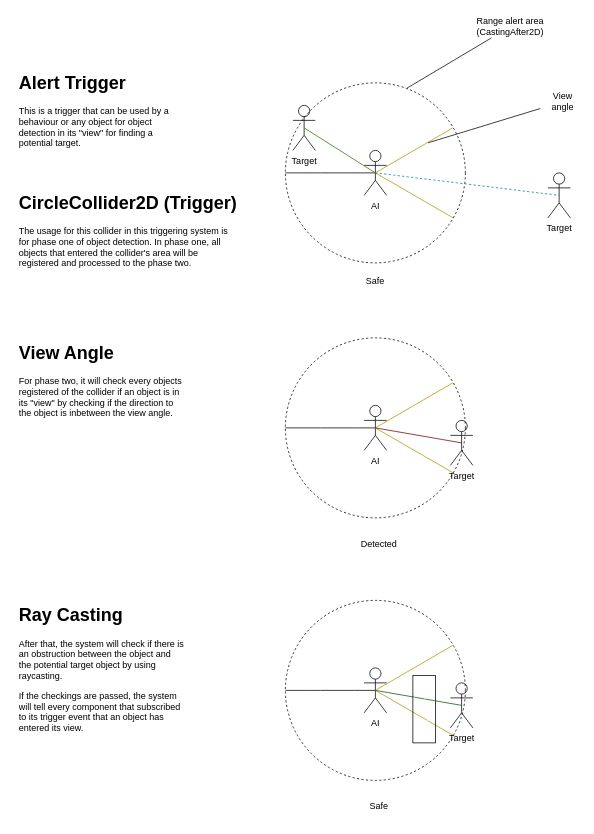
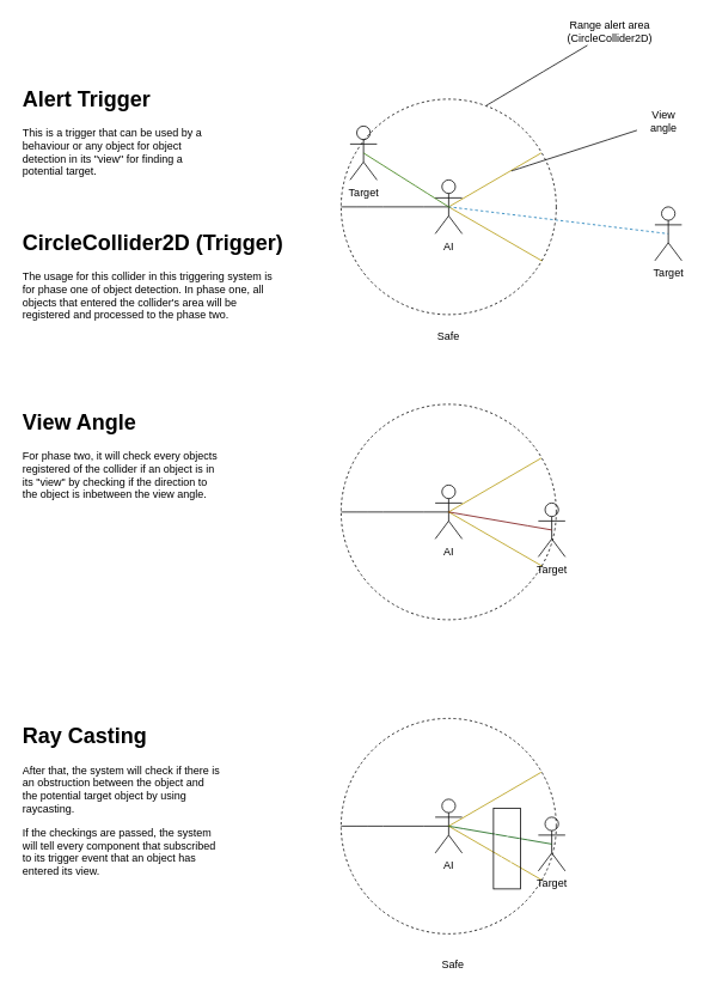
  <mxCell id="0" />
  <mxCell id="1" parent="0" />
  <mxCell id="2" value="" style="ellipse;whiteSpace=wrap;html=1;aspect=fixed;dashed=1;fillColor=none;" parent="1" vertex="1"><mxGeometry x="380" y="110" width="240" height="240" as="geometry" /></mxCell>
  <mxCell id="3" value="AI" style="shape=umlActor;verticalLabelPosition=bottom;verticalAlign=top;html=1;outlineConnect=0;" parent="1" vertex="1"><mxGeometry x="485" y="200" width="30" height="60" as="geometry" /></mxCell>
  <mxCell id="4" value="" style="endArrow=none;html=1;entryX=0.5;entryY=0.5;entryDx=0;entryDy=0;entryPerimeter=0;exitX=0.93;exitY=0.25;exitDx=0;exitDy=0;exitPerimeter=0;fillColor=#e3c800;strokeColor=#B09500;" parent="1" source="2" target="2" edge="1"><mxGeometry width="50" height="50" relative="1" as="geometry"><mxPoint x="510" y="310" as="sourcePoint" /><mxPoint x="560" y="260" as="targetPoint" /></mxGeometry></mxCell>
  <mxCell id="5" value="" style="endArrow=none;html=1;exitX=0.934;exitY=0.751;exitDx=0;exitDy=0;exitPerimeter=0;fillColor=#e3c800;strokeColor=#B09500;" parent="1" source="2" edge="1"><mxGeometry width="50" height="50" relative="1" as="geometry"><mxPoint x="605" y="288" as="sourcePoint" /><mxPoint x="500" y="230" as="targetPoint" /></mxGeometry></mxCell>
  <mxCell id="6" value="" style="endArrow=none;html=1;curved=1;" parent="1" target="7" edge="1"><mxGeometry width="50" height="50" relative="1" as="geometry"><mxPoint x="570" y="190" as="sourcePoint" /><mxPoint x="710" y="150" as="targetPoint" /></mxGeometry></mxCell>
- <mxCell id="7" value="View angle" style="text;html=1;strokeColor=none;fillColor=none;align=center;verticalAlign=middle;whiteSpace=wrap;rounded=0;" parent="1" vertex="1"><mxGeometry x="720" y="120" width="60" height="30" as="geometry" /></mxCell>
+ <mxCell id="7" value="View angle" style="text;html=1;strokeColor=none;fillColor=none;align=center;verticalAlign=middle;whiteSpace=wrap;rounded=0;" parent="1" vertex="1"><mxGeometry x="710" y="120" width="60" height="30" as="geometry" /></mxCell>
  <mxCell id="8" value="" style="endArrow=none;html=1;curved=1;exitX=0;exitY=0.5;exitDx=0;exitDy=0;" parent="1" source="2" edge="1"><mxGeometry width="50" height="50" relative="1" as="geometry"><mxPoint x="610" y="230" as="sourcePoint" /><mxPoint x="500" y="230" as="targetPoint" /></mxGeometry></mxCell>
  <mxCell id="9" value="" style="endArrow=none;html=1;curved=1;exitX=0.676;exitY=0.029;exitDx=0;exitDy=0;exitPerimeter=0;" parent="1" source="2" target="10" edge="1"><mxGeometry width="50" height="50" relative="1" as="geometry"><mxPoint x="590" y="180" as="sourcePoint" /><mxPoint x="630" y="60" as="targetPoint" /></mxGeometry></mxCell>
- <mxCell id="10" value="Range alert area&lt;br&gt;(CastingAfter2D)" style="text;html=1;strokeColor=none;fillColor=none;align=center;verticalAlign=middle;whiteSpace=wrap;rounded=0;" parent="1" vertex="1"><mxGeometry x="630" y="20" width="100" height="30" as="geometry" /></mxCell>
+ <mxCell id="10" value="Range alert area&lt;br&gt;(CircleCollider2D)" style="text;html=1;strokeColor=none;fillColor=none;align=center;verticalAlign=middle;whiteSpace=wrap;rounded=0;" parent="1" vertex="1"><mxGeometry x="630" y="20" width="100" height="30" as="geometry" /></mxCell>
  <mxCell id="11" value="Target" style="shape=umlActor;verticalLabelPosition=bottom;verticalAlign=top;html=1;outlineConnect=0;fillColor=none;" parent="1" vertex="1"><mxGeometry x="730" y="230" width="30" height="60" as="geometry" /></mxCell>
  <mxCell id="12" value="" style="endArrow=none;html=1;curved=1;exitX=0.5;exitY=0.5;exitDx=0;exitDy=0;exitPerimeter=0;entryX=0.5;entryY=0.5;entryDx=0;entryDy=0;entryPerimeter=0;fillColor=#1ba1e2;strokeColor=#006EAF;dashed=1;" parent="1" source="3" target="11" edge="1"><mxGeometry width="50" height="50" relative="1" as="geometry"><mxPoint x="640" y="250" as="sourcePoint" /><mxPoint x="690" y="200" as="targetPoint" /></mxGeometry></mxCell>
  <mxCell id="13" value="" style="ellipse;whiteSpace=wrap;html=1;aspect=fixed;dashed=1;fillColor=none;" parent="1" vertex="1"><mxGeometry x="380" y="450" width="240" height="240" as="geometry" /></mxCell>
  <mxCell id="14" value="AI" style="shape=umlActor;verticalLabelPosition=bottom;verticalAlign=top;html=1;outlineConnect=0;" parent="1" vertex="1"><mxGeometry x="485" y="540" width="30" height="60" as="geometry" /></mxCell>
  <mxCell id="15" value="" style="endArrow=none;html=1;entryX=0.5;entryY=0.5;entryDx=0;entryDy=0;entryPerimeter=0;exitX=0.93;exitY=0.25;exitDx=0;exitDy=0;exitPerimeter=0;fillColor=#e3c800;strokeColor=#B09500;" parent="1" source="13" target="13" edge="1"><mxGeometry width="50" height="50" relative="1" as="geometry"><mxPoint x="510" y="650" as="sourcePoint" /><mxPoint x="560" y="600" as="targetPoint" /></mxGeometry></mxCell>
  <mxCell id="16" value="" style="endArrow=none;html=1;exitX=0.934;exitY=0.751;exitDx=0;exitDy=0;exitPerimeter=0;fillColor=#e3c800;strokeColor=#B09500;" parent="1" source="13" edge="1"><mxGeometry width="50" height="50" relative="1" as="geometry"><mxPoint x="605" y="628" as="sourcePoint" /><mxPoint x="500" y="570" as="targetPoint" /></mxGeometry></mxCell>
  <mxCell id="17" value="" style="endArrow=none;html=1;curved=1;exitX=0;exitY=0.5;exitDx=0;exitDy=0;" parent="1" source="13" edge="1"><mxGeometry width="50" height="50" relative="1" as="geometry"><mxPoint x="610" y="570" as="sourcePoint" /><mxPoint x="500" y="570" as="targetPoint" /></mxGeometry></mxCell>
  <mxCell id="18" value="Target" style="shape=umlActor;verticalLabelPosition=bottom;verticalAlign=top;html=1;outlineConnect=0;fillColor=none;" parent="1" vertex="1"><mxGeometry x="600" y="560" width="30" height="60" as="geometry" /></mxCell>
  <mxCell id="19" value="" style="endArrow=none;html=1;curved=1;exitX=0.5;exitY=0.5;exitDx=0;exitDy=0;exitPerimeter=0;entryX=0.5;entryY=0.5;entryDx=0;entryDy=0;entryPerimeter=0;fillColor=#a20025;strokeColor=#6F0000;" parent="1" source="14" target="18" edge="1"><mxGeometry width="50" height="50" relative="1" as="geometry"><mxPoint x="640" y="590" as="sourcePoint" /><mxPoint x="690" y="540" as="targetPoint" /></mxGeometry></mxCell>
  <mxCell id="20" value="Safe" style="text;html=1;strokeColor=none;fillColor=none;align=center;verticalAlign=middle;whiteSpace=wrap;rounded=0;" parent="1" vertex="1"><mxGeometry x="470" y="360" width="60" height="30" as="geometry" /></mxCell>
- <mxCell id="21" value="Detected" style="text;html=1;strokeColor=none;fillColor=none;align=center;verticalAlign=middle;whiteSpace=wrap;rounded=0;" parent="1" vertex="1"><mxGeometry x="475" y="710" width="60" height="30" as="geometry" /></mxCell>
  <mxCell id="22" value="Target" style="shape=umlActor;verticalLabelPosition=bottom;verticalAlign=top;html=1;outlineConnect=0;fillColor=none;" parent="1" vertex="1"><mxGeometry x="390" y="140" width="30" height="60" as="geometry" /></mxCell>
  <mxCell id="23" value="" style="endArrow=none;html=1;curved=1;exitX=0.5;exitY=0.5;exitDx=0;exitDy=0;exitPerimeter=0;entryX=0.5;entryY=0.5;entryDx=0;entryDy=0;entryPerimeter=0;fillColor=#60a917;strokeColor=#2D7600;" parent="1" source="3" target="22" edge="1"><mxGeometry width="50" height="50" relative="1" as="geometry"><mxPoint x="510" y="240" as="sourcePoint" /><mxPoint x="755" y="270" as="targetPoint" /></mxGeometry></mxCell>
  <mxCell id="24" value="" style="ellipse;whiteSpace=wrap;html=1;aspect=fixed;dashed=1;fillColor=none;" parent="1" vertex="1"><mxGeometry x="380" y="800" width="240" height="240" as="geometry" /></mxCell>
  <mxCell id="25" value="AI" style="shape=umlActor;verticalLabelPosition=bottom;verticalAlign=top;html=1;outlineConnect=0;" parent="1" vertex="1"><mxGeometry x="485" y="890" width="30" height="60" as="geometry" /></mxCell>
  <mxCell id="26" value="" style="endArrow=none;html=1;entryX=0.5;entryY=0.5;entryDx=0;entryDy=0;entryPerimeter=0;exitX=0.93;exitY=0.25;exitDx=0;exitDy=0;exitPerimeter=0;fillColor=#e3c800;strokeColor=#B09500;" parent="1" source="24" target="24" edge="1"><mxGeometry width="50" height="50" relative="1" as="geometry"><mxPoint x="510" y="1000" as="sourcePoint" /><mxPoint x="560" y="950" as="targetPoint" /></mxGeometry></mxCell>
  <mxCell id="27" value="" style="endArrow=none;html=1;exitX=0.934;exitY=0.751;exitDx=0;exitDy=0;exitPerimeter=0;fillColor=#e3c800;strokeColor=#B09500;" parent="1" source="24" edge="1"><mxGeometry width="50" height="50" relative="1" as="geometry"><mxPoint x="605" y="978" as="sourcePoint" /><mxPoint x="500" y="920" as="targetPoint" /></mxGeometry></mxCell>
  <mxCell id="28" value="" style="endArrow=none;html=1;curved=1;exitX=0;exitY=0.5;exitDx=0;exitDy=0;" parent="1" source="24" edge="1"><mxGeometry width="50" height="50" relative="1" as="geometry"><mxPoint x="610" y="920" as="sourcePoint" /><mxPoint x="500" y="920" as="targetPoint" /></mxGeometry></mxCell>
  <mxCell id="29" value="Target" style="shape=umlActor;verticalLabelPosition=bottom;verticalAlign=top;html=1;outlineConnect=0;fillColor=none;" parent="1" vertex="1"><mxGeometry x="600" y="910" width="30" height="60" as="geometry" /></mxCell>
  <mxCell id="30" value="" style="endArrow=none;html=1;curved=1;exitX=0.5;exitY=0.5;exitDx=0;exitDy=0;exitPerimeter=0;entryX=0.5;entryY=0.5;entryDx=0;entryDy=0;entryPerimeter=0;fillColor=#008a00;strokeColor=#005700;" parent="1" source="25" target="29" edge="1"><mxGeometry width="50" height="50" relative="1" as="geometry"><mxPoint x="640" y="940" as="sourcePoint" /><mxPoint x="690" y="890" as="targetPoint" /></mxGeometry></mxCell>
  <mxCell id="31" value="Safe" style="text;html=1;strokeColor=none;fillColor=none;align=center;verticalAlign=middle;whiteSpace=wrap;rounded=0;" parent="1" vertex="1"><mxGeometry x="475" y="1060" width="60" height="30" as="geometry" /></mxCell>
  <mxCell id="32" value="" style="rounded=0;whiteSpace=wrap;html=1;fillColor=#FFFFFF;fillStyle=hatch;" parent="1" vertex="1"><mxGeometry x="550" y="900" width="30" height="90" as="geometry" /></mxCell>
  <mxCell id="33" value="&lt;h1&gt;Alert Trigger&lt;/h1&gt;&lt;p&gt;This is a trigger that can be used by a behaviour or any object for object detection in its &quot;view&quot; for finding a potential target.&lt;/p&gt;" style="text;html=1;strokeColor=none;fillColor=none;spacing=5;spacingTop=-20;whiteSpace=wrap;overflow=hidden;rounded=0;fillStyle=hatch;" parent="1" vertex="1"><mxGeometry x="20" y="90" width="230" height="120" as="geometry" /></mxCell>
  <mxCell id="34" value="&lt;h1&gt;CircleCollider2D (Trigger)&lt;/h1&gt;&lt;p&gt;The usage for this collider in this triggering system is for phase one of object detection. In phase one, all objects that entered the collider's area will be registered and processed to the phase two.&lt;/p&gt;&lt;p&gt;&lt;br&gt;&lt;/p&gt;" style="text;html=1;strokeColor=none;fillColor=none;spacing=5;spacingTop=-20;whiteSpace=wrap;overflow=hidden;rounded=0;fillStyle=hatch;" parent="1" vertex="1"><mxGeometry x="20" y="250" width="300" height="140" as="geometry" /></mxCell>
  <mxCell id="35" value="&lt;h1&gt;Ray Casting&lt;/h1&gt;&lt;p&gt;After that, the system will check if there is an obstruction between the object and the potential target object by using raycasting.&lt;/p&gt;&lt;p&gt;If the checkings are passed, the system will tell every component that subscribed to its trigger event that an object has entered its view.&lt;/p&gt;" style="text;html=1;strokeColor=none;fillColor=none;spacing=5;spacingTop=-20;whiteSpace=wrap;overflow=hidden;rounded=0;fillStyle=hatch;" parent="1" vertex="1"><mxGeometry x="20" y="800" width="230" height="220" as="geometry" /></mxCell>
  <mxCell id="36" value="&lt;h1&gt;View Angle&lt;/h1&gt;For phase two, it will check every objects registered of the collider if an object is in its &quot;view&quot; by checking if the direction to the object is inbetween the view angle.&lt;br&gt;" style="text;html=1;strokeColor=none;fillColor=none;spacing=5;spacingTop=-20;whiteSpace=wrap;overflow=hidden;rounded=0;fillStyle=hatch;" parent="1" vertex="1"><mxGeometry x="20" y="450" width="230" height="120" as="geometry" /></mxCell>
